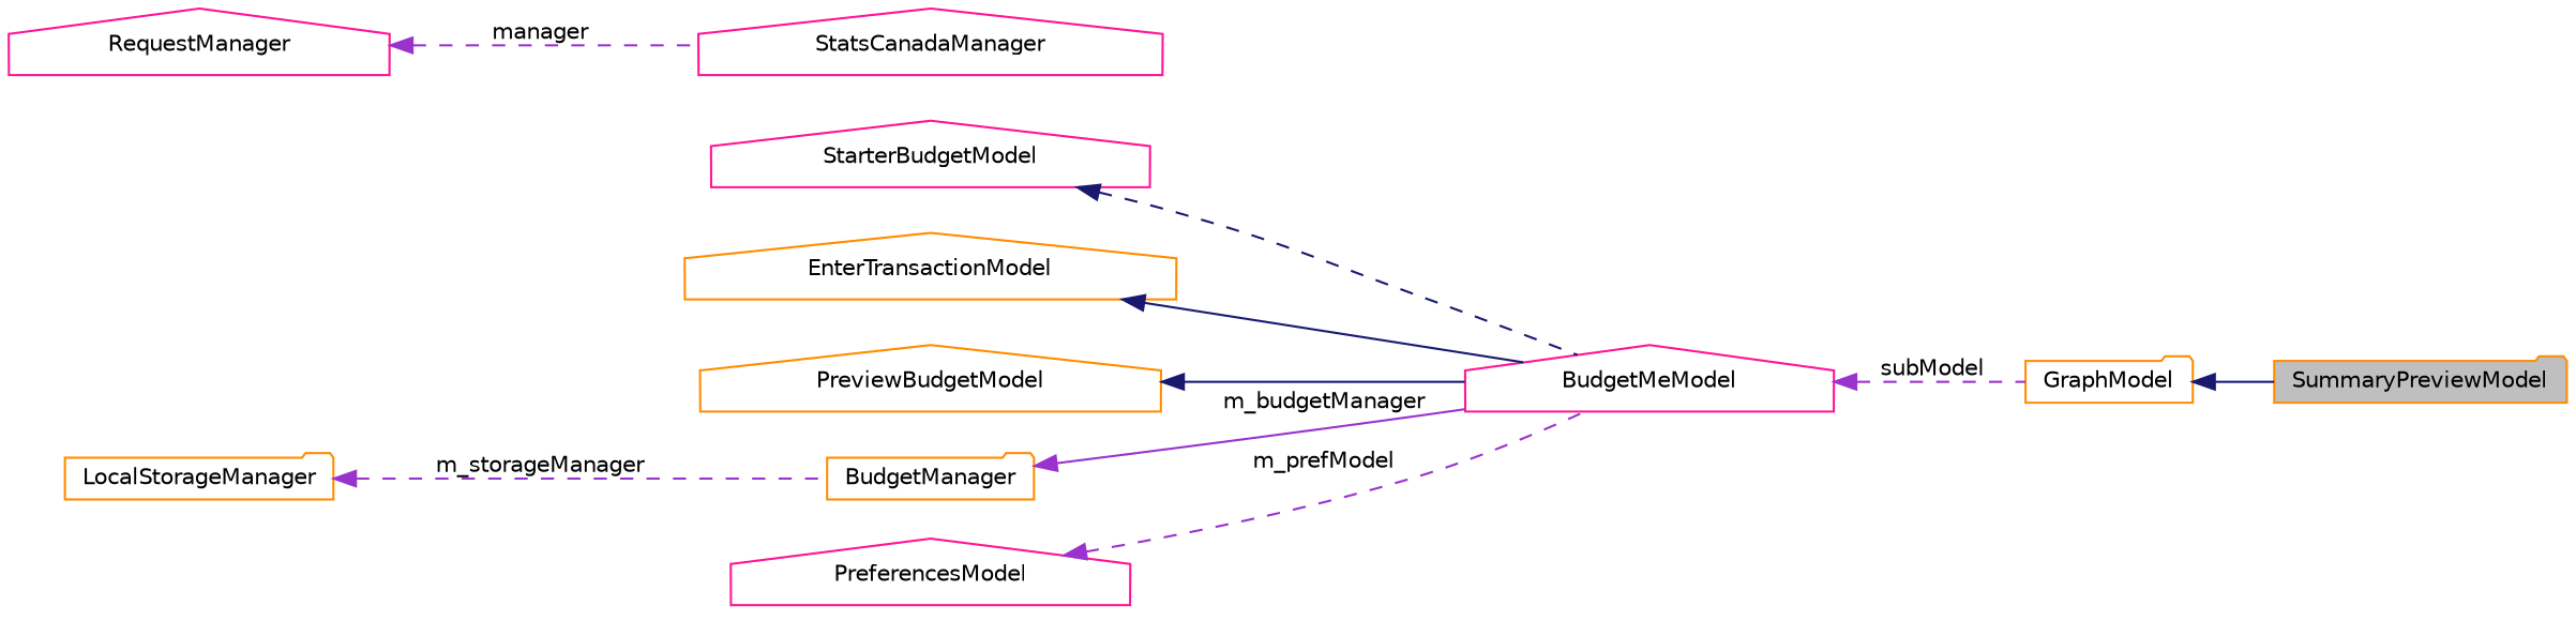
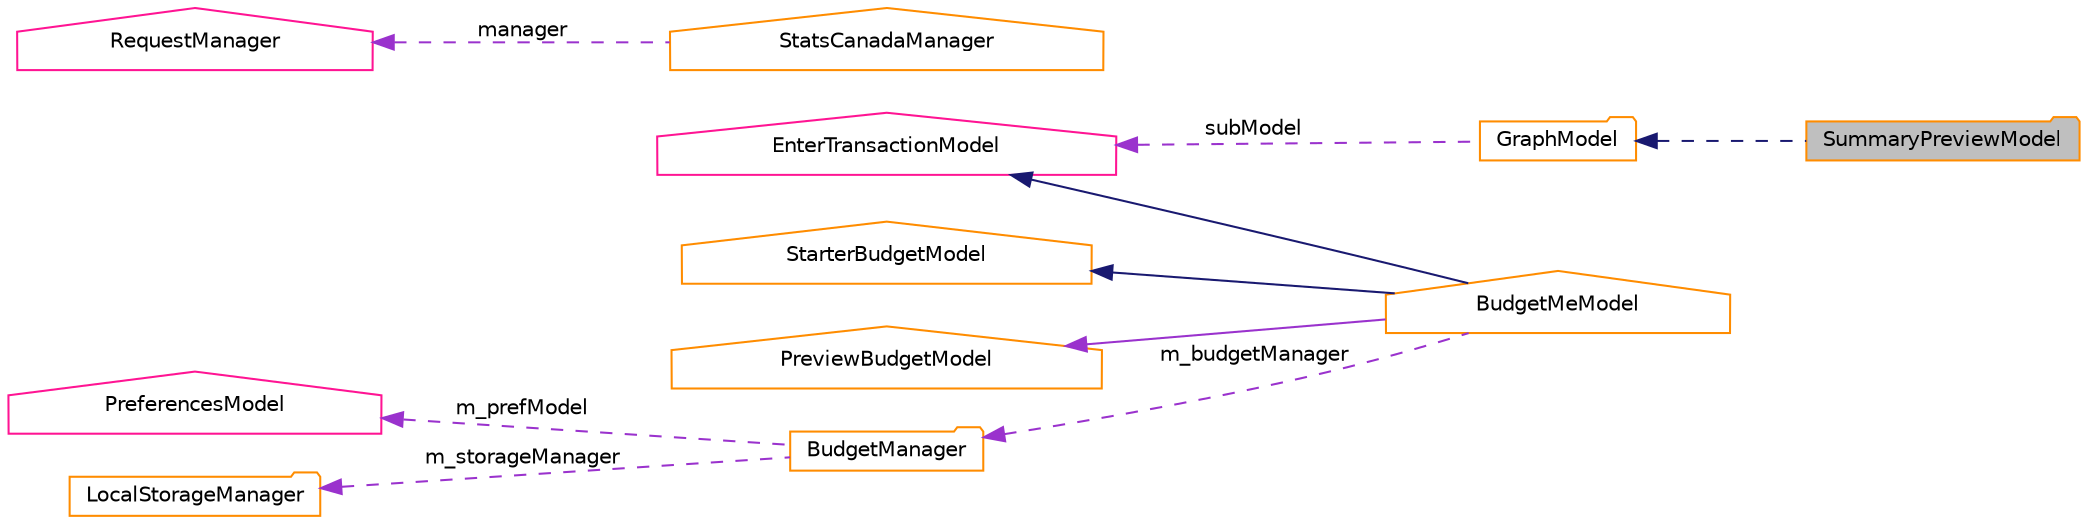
  digraph {
    rankdir=LR
    node [color=deeppink fillcolor=white fontname=Helvetica fontsize=10 shape=house style=filled]
    edge [color=darkorchid3 dir=back fontname=Helvetica fontsize=10 labelfontname=Helvetica labelfontsize=10 style=dashed]
    n1 [color=darkorange fillcolor=grey75 fontcolor=black height=0.2 label=SummaryPreviewModel shape=folder width=0.4]
    n2 [color=darkorange height=0.2 label=GraphModel shape=folder width=0.4]
-   n3 [height=0.2 label=BudgetMeModel width=0.4]
-   n4 [height=0.2 label=StarterBudgetModel width=0.4]
-   n5 [color=darkorange height=0.2 label=EnterTransactionModel width=0.4]
+   n3 [color=darkorange height=0.2 label=BudgetMeModel width=0.4]
+   n4 [color=darkorange height=0.2 label=StarterBudgetModel width=0.4]
+   n5 [height=0.2 label=EnterTransactionModel width=0.4]
    n6 [color=darkorange height=0.2 label=PreviewBudgetModel width=0.4]
    n7 [color=darkorange height=0.2 label=BudgetManager shape=folder width=0.4]
    n8 [height=0.2 label=PreferencesModel width=0.4]
    n9 [color=darkorange height=0.2 label=LocalStorageManager shape=folder width=0.4]
-   n10 [height=0.2 label=StatsCanadaManager width=0.4]
+   n10 [color=darkorange height=0.2 label=StatsCanadaManager width=0.4]
    n11 [height=0.2 label=RequestManager width=0.4]
-   n2 -> n1 [color=midnightblue style=solid]
-   n3 -> n2 [label=" subModel"]
-   n4 -> n3 [color=midnightblue]
+   n2 -> n1 [color=midnightblue]
+   n5 -> n2 [label=" subModel"]
+   n4 -> n3 [color=midnightblue style=solid]
    n5 -> n3 [color=midnightblue style=solid]
-   n6 -> n3 [color=midnightblue style=solid]
-   n7 -> n3 [label=" m_budgetManager" style=solid]
-   n8 -> n3 [label=" m_prefModel"]
+   n6 -> n3 [style=solid]
+   n7 -> n3 [label=" m_budgetManager"]
+   n8 -> n7 [label=" m_prefModel"]
    n9 -> n7 [label=" m_storageManager"]
    n11 -> n10 [label=" manager"]
  }
